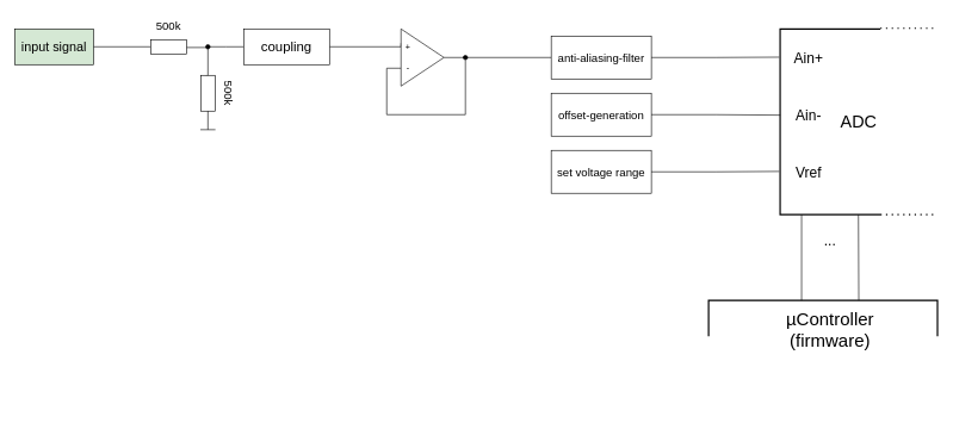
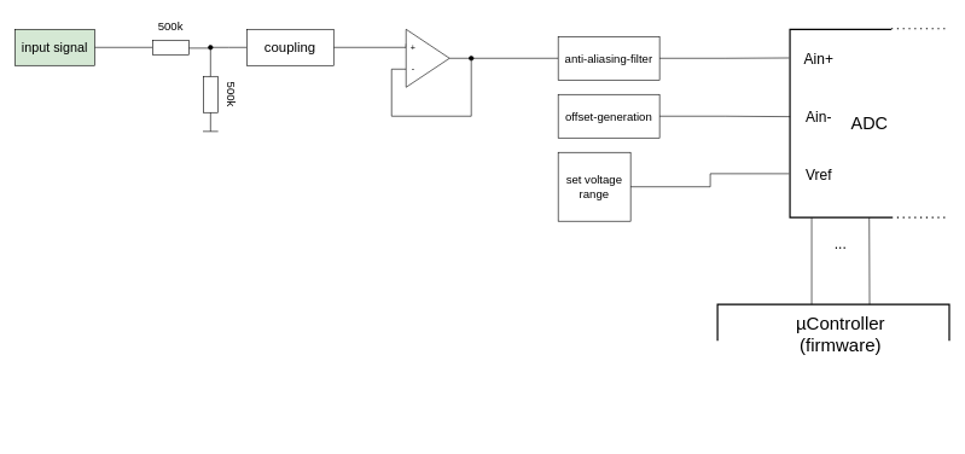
  <mxCell id="0" />
  <mxCell id="1" parent="0" />
  <mxCell id="2" value="" style="edgeStyle=orthogonalEdgeStyle;rounded=0;orthogonalLoop=1;jettySize=auto;html=1;endArrow=none;startFill=0;" parent="1" source="4" target="7" edge="1"><mxGeometry relative="1" as="geometry" /></mxCell>
  <mxCell id="3" value="" style="edgeStyle=orthogonalEdgeStyle;rounded=0;orthogonalLoop=1;jettySize=auto;html=1;endArrow=none;startFill=0;" parent="1" edge="1"><mxGeometry relative="1" as="geometry"><mxPoint x="260" y="66" as="sourcePoint" /><mxPoint x="286.923" y="106" as="targetPoint" /><Array as="points"><mxPoint x="290" y="66" /></Array></mxGeometry></mxCell>
  <mxCell id="4" value="" style="rounded=0;whiteSpace=wrap;html=1;" parent="1" vertex="1"><mxGeometry x="210" y="55" width="50" height="20" as="geometry" /></mxCell>
  <mxCell id="5" style="edgeStyle=orthogonalEdgeStyle;rounded=0;orthogonalLoop=1;jettySize=auto;html=1;endArrow=baseDash;endFill=0;endSize=19;" parent="1" edge="1"><mxGeometry relative="1" as="geometry"><mxPoint x="290" y="181" as="targetPoint" /><mxPoint x="290.033" y="151" as="sourcePoint" /></mxGeometry></mxCell>
  <mxCell id="6" value="" style="rounded=0;whiteSpace=wrap;html=1;rotation=90;" parent="1" vertex="1"><mxGeometry x="265" y="120" width="50" height="20" as="geometry" /></mxCell>
  <mxCell id="7" value="&lt;font style=&quot;font-size: 18px;&quot;&gt;input signal&lt;/font&gt;" style="rounded=0;whiteSpace=wrap;html=1;fillColor=#d5e8d4;" parent="1" vertex="1"><mxGeometry x="20" y="40" width="110" height="50" as="geometry" /></mxCell>
  <mxCell id="8" style="edgeStyle=orthogonalEdgeStyle;rounded=0;orthogonalLoop=1;jettySize=auto;html=1;exitX=1;exitY=0.5;exitDx=0;exitDy=0;entryX=0;entryY=0.25;entryDx=0;entryDy=0;endArrow=none;startFill=0;" parent="1" source="10" target="13" edge="1"><mxGeometry relative="1" as="geometry"><Array as="points"><mxPoint x="560" y="65" /></Array></mxGeometry></mxCell>
  <mxCell id="9" style="edgeStyle=orthogonalEdgeStyle;rounded=0;orthogonalLoop=1;jettySize=auto;html=1;endArrow=oval;endFill=1;" parent="1" source="10" edge="1"><mxGeometry relative="1" as="geometry"><mxPoint x="290" y="65" as="targetPoint" /></mxGeometry></mxCell>
  <mxCell id="10" value="&lt;font style=&quot;font-size: 19px;&quot;&gt;coupling&lt;/font&gt;" style="rounded=0;whiteSpace=wrap;html=1;" parent="1" vertex="1"><mxGeometry x="340" y="40" width="120" height="50" as="geometry" /></mxCell>
  <mxCell id="11" style="edgeStyle=orthogonalEdgeStyle;rounded=0;orthogonalLoop=1;jettySize=auto;html=1;exitX=1;exitY=0.5;exitDx=0;exitDy=0;entryX=0;entryY=0.5;entryDx=0;entryDy=0;endArrow=none;startFill=0;" parent="1" source="13" target="14" edge="1"><mxGeometry relative="1" as="geometry"><mxPoint x="740" y="80" as="targetPoint" /></mxGeometry></mxCell>
  <mxCell id="12" style="edgeStyle=orthogonalEdgeStyle;rounded=0;orthogonalLoop=1;jettySize=auto;html=1;endArrow=oval;endFill=1;" parent="1" source="13" edge="1"><mxGeometry relative="1" as="geometry"><mxPoint x="650" y="80" as="targetPoint" /><Array as="points"><mxPoint x="540" y="95" /><mxPoint x="540" y="160" /><mxPoint x="650" y="160" /></Array></mxGeometry></mxCell>
  <mxCell id="13" value="" style="triangle;whiteSpace=wrap;html=1;" parent="1" vertex="1"><mxGeometry x="560" y="40" width="60" height="80" as="geometry" /></mxCell>
  <mxCell id="14" value="&lt;font style=&quot;font-size: 16px;&quot;&gt;anti-aliasing-filter&lt;/font&gt;" style="rounded=0;whiteSpace=wrap;html=1;" parent="1" vertex="1"><mxGeometry x="770" y="50" width="140" height="60" as="geometry" /></mxCell>
  <mxCell id="15" value="" style="strokeWidth=2;html=1;shape=mxgraph.flowchart.annotation_1;align=left;pointerEvents=1;" parent="1" vertex="1"><mxGeometry x="1090" y="40" width="140" height="260" as="geometry" /></mxCell>
  <mxCell id="16" style="edgeStyle=orthogonalEdgeStyle;rounded=0;orthogonalLoop=1;jettySize=auto;html=1;exitX=1;exitY=0.5;exitDx=0;exitDy=0;entryX=-0.009;entryY=0.152;entryDx=0;entryDy=0;entryPerimeter=0;endArrow=none;startFill=0;" parent="1" source="14" target="15" edge="1"><mxGeometry relative="1" as="geometry" /></mxCell>
  <mxCell id="17" value="&lt;font style=&quot;font-size: 16px;&quot;&gt;offset-generation&lt;/font&gt;" style="rounded=0;whiteSpace=wrap;html=1;" parent="1" vertex="1"><mxGeometry x="770" y="130" width="140" height="60" as="geometry" /></mxCell>
- <mxCell id="18" value="&lt;font style=&quot;font-size: 16px;&quot;&gt;set voltage range&lt;/font&gt;" style="rounded=0;whiteSpace=wrap;html=1;" parent="1" vertex="1"><mxGeometry x="770" y="210" width="140" height="60" as="geometry" /></mxCell>
+ <mxCell id="18" value="&lt;font style=&quot;font-size: 16px;&quot;&gt;set voltage range&lt;/font&gt;" style="rounded=0;whiteSpace=wrap;html=1;" parent="1" vertex="1"><mxGeometry x="770" y="210" width="100" height="95" as="geometry" /></mxCell>
  <mxCell id="19" style="edgeStyle=orthogonalEdgeStyle;rounded=0;orthogonalLoop=1;jettySize=auto;html=1;entryX=0.001;entryY=0.464;entryDx=0;entryDy=0;entryPerimeter=0;endArrow=none;startFill=0;" parent="1" source="17" target="15" edge="1"><mxGeometry relative="1" as="geometry" /></mxCell>
  <mxCell id="20" style="edgeStyle=orthogonalEdgeStyle;rounded=0;orthogonalLoop=1;jettySize=auto;html=1;entryX=-0.009;entryY=0.767;entryDx=0;entryDy=0;entryPerimeter=0;endArrow=none;startFill=0;" parent="1" source="18" target="15" edge="1"><mxGeometry relative="1" as="geometry" /></mxCell>
  <mxCell id="21" value="+" style="text;html=1;align=center;verticalAlign=middle;whiteSpace=wrap;rounded=0;" parent="1" vertex="1"><mxGeometry x="540" y="51" width="60" height="30" as="geometry" /></mxCell>
  <mxCell id="22" value="-" style="text;html=1;align=center;verticalAlign=middle;whiteSpace=wrap;rounded=0;" parent="1" vertex="1"><mxGeometry x="540" y="80" width="60" height="30" as="geometry" /></mxCell>
  <mxCell id="23" value="&lt;font style=&quot;font-size: 24px;&quot;&gt;ADC&lt;/font&gt;" style="text;html=1;align=center;verticalAlign=middle;whiteSpace=wrap;rounded=0;fontSize=16;" parent="1" vertex="1"><mxGeometry x="1170" y="155" width="60" height="30" as="geometry" /></mxCell>
  <mxCell id="24" value="Ain+" style="text;html=1;align=center;verticalAlign=middle;whiteSpace=wrap;rounded=0;fontSize=20;" parent="1" vertex="1"><mxGeometry x="1100" y="65" width="60" height="30" as="geometry" /></mxCell>
  <mxCell id="25" value="Ain-" style="text;html=1;align=center;verticalAlign=middle;whiteSpace=wrap;rounded=0;fontSize=20;" parent="1" vertex="1"><mxGeometry x="1100" y="145" width="60" height="30" as="geometry" /></mxCell>
  <mxCell id="26" value="Vref" style="text;html=1;align=center;verticalAlign=middle;whiteSpace=wrap;rounded=0;fontSize=20;" parent="1" vertex="1"><mxGeometry x="1100" y="225" width="60" height="30" as="geometry" /></mxCell>
  <mxCell id="27" value="" style="endArrow=none;dashed=1;html=1;dashPattern=1 3;strokeWidth=2;rounded=0;" parent="1" edge="1"><mxGeometry width="50" height="50" relative="1" as="geometry"><mxPoint x="1230" y="300" as="sourcePoint" /><mxPoint x="1310" y="300" as="targetPoint" /></mxGeometry></mxCell>
  <mxCell id="28" value="" style="endArrow=none;dashed=1;html=1;dashPattern=1 3;strokeWidth=2;rounded=0;" parent="1" edge="1"><mxGeometry width="50" height="50" relative="1" as="geometry"><mxPoint x="1230" y="39.13" as="sourcePoint" /><mxPoint x="1310" y="39.13" as="targetPoint" /></mxGeometry></mxCell>
  <mxCell id="29" value="" style="endArrow=none;html=1;rounded=0;" parent="1" edge="1"><mxGeometry width="50" height="50" relative="1" as="geometry"><mxPoint x="1120" y="420" as="sourcePoint" /><mxPoint x="1120" y="300" as="targetPoint" /></mxGeometry></mxCell>
  <mxCell id="30" value="" style="endArrow=none;html=1;rounded=0;" parent="1" edge="1"><mxGeometry width="50" height="50" relative="1" as="geometry"><mxPoint x="1200" y="420" as="sourcePoint" /><mxPoint x="1199.5" y="300" as="targetPoint" /></mxGeometry></mxCell>
  <mxCell id="31" value="&lt;font style=&quot;font-size: 20px;&quot;&gt;...&lt;/font&gt;" style="text;html=1;align=center;verticalAlign=middle;whiteSpace=wrap;rounded=0;" parent="1" vertex="1"><mxGeometry x="1130" y="320" width="60" height="30" as="geometry" /></mxCell>
  <mxCell id="32" value="" style="strokeWidth=2;html=1;shape=mxgraph.flowchart.annotation_1;align=left;pointerEvents=1;rotation=90;" parent="1" vertex="1"><mxGeometry x="1125" y="285" width="50" height="320" as="geometry" /></mxCell>
  <mxCell id="33" value="&lt;font style=&quot;font-size: 25px;&quot;&gt;µController&lt;br&gt;(firmware)&lt;/font&gt;" style="text;html=1;align=center;verticalAlign=middle;whiteSpace=wrap;rounded=0;" parent="1" vertex="1"><mxGeometry x="1090" y="420" width="140" height="80" as="geometry" /></mxCell>
  <mxCell id="34" value="&lt;font style=&quot;font-size: 16px;&quot;&gt;500k&lt;/font&gt;" style="text;html=1;align=center;verticalAlign=middle;whiteSpace=wrap;rounded=0;" parent="1" vertex="1"><mxGeometry x="205" y="20" width="60" height="30" as="geometry" /></mxCell>
  <mxCell id="35" value="&lt;font style=&quot;font-size: 16px;&quot;&gt;500k&lt;/font&gt;" style="text;html=1;align=center;verticalAlign=middle;whiteSpace=wrap;rounded=0;rotation=90;" parent="1" vertex="1"><mxGeometry x="290" y="115" width="60" height="30" as="geometry" /></mxCell>
